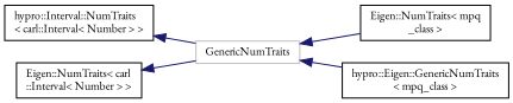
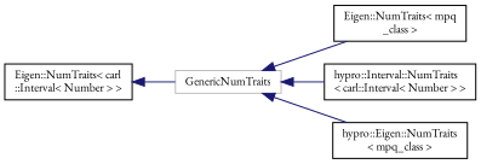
  digraph {
    fontname="EB Garamond"
    rankdir=LR
    node [color=black fillcolor=white fontname="EB Garamond" fontsize=10 shape=record style=filled]
    edge [color=midnightblue dir=back fontname="EB Garamond" fontsize=10 labelfontname=Helvetica labelfontsize=10 style=solid]
    n1 [color=grey75 height=0.2 label=GenericNumTraits width=0.4]
    n2 [height=0.2 label="Eigen::NumTraits\< mpq\l_class \>" width=0.4]
    n3 [height=0.2 label="hypro::Interval::NumTraits\l\< carl::Interval\< Number \> \>" width=0.4]
-   n4 [height=0.2 label="hypro::Eigen::GenericNumTraits\l\< mpq_class \>" width=0.4]
+   n4 [height=0.2 label="hypro::Eigen::NumTraits\l\< mpq_class \>" width=0.4]
    n5 [height=0.2 label="Eigen::NumTraits\< carl\l::Interval\< Number \> \>" width=0.4]
    n1 -> n2
-   n3 -> n1
+   n1 -> n3
    n1 -> n4
    n5 -> n1
  }
